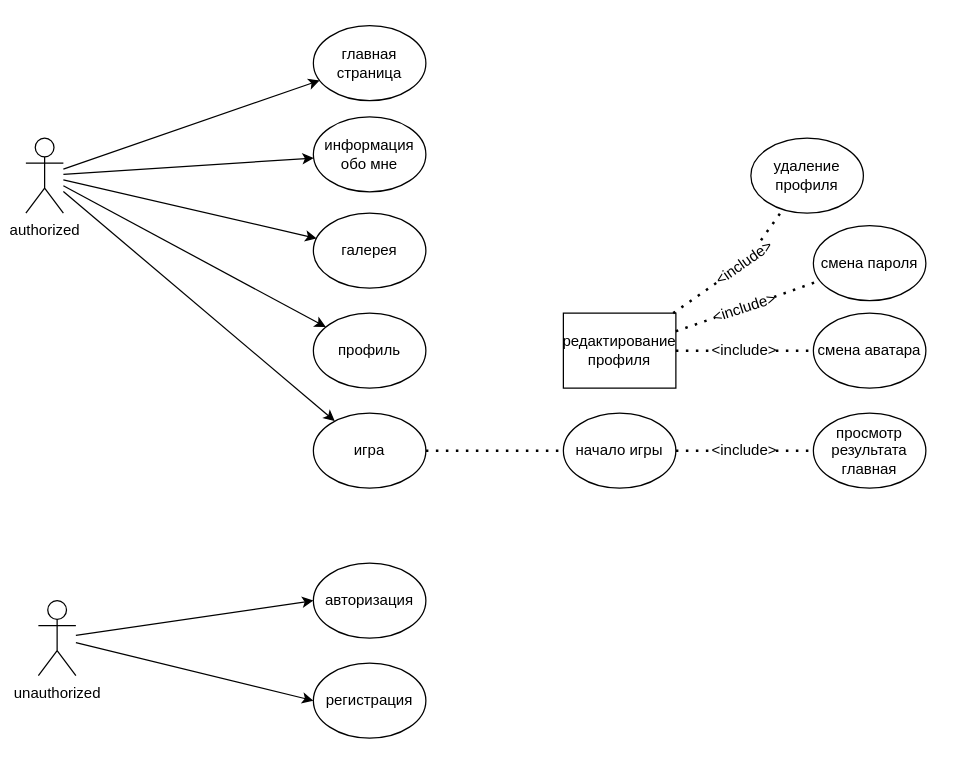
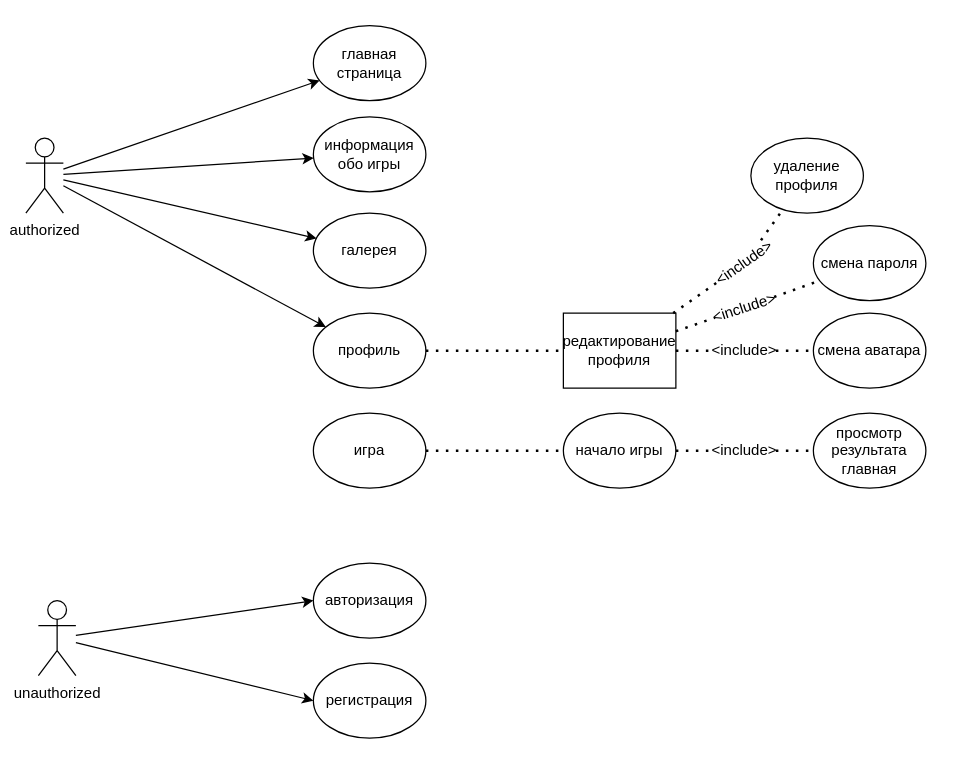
  <mxCell id="0" />
  <mxCell id="1" parent="0" />
  <mxCell id="2" value="authorized" style="shape=umlActor;verticalLabelPosition=bottom;verticalAlign=top;html=1;outlineConnect=0;" vertex="1" parent="1"><mxGeometry x="20" y="110" width="30" height="60" as="geometry" /></mxCell>
  <mxCell id="3" value="главная страница" style="ellipse;whiteSpace=wrap;html=1;" vertex="1" parent="1"><mxGeometry x="250" y="20" width="90" height="60" as="geometry" /></mxCell>
- <mxCell id="4" value="информация обо мне" style="ellipse;whiteSpace=wrap;html=1;" vertex="1" parent="1"><mxGeometry x="250" y="93" width="90" height="60" as="geometry" /></mxCell>
+ <mxCell id="4" value="информация обо игры" style="ellipse;whiteSpace=wrap;html=1;" vertex="1" parent="1"><mxGeometry x="250" y="93" width="90" height="60" as="geometry" /></mxCell>
  <mxCell id="5" value="галерея" style="ellipse;whiteSpace=wrap;html=1;" vertex="1" parent="1"><mxGeometry x="250" y="170" width="90" height="60" as="geometry" /></mxCell>
  <mxCell id="6" value="профиль" style="ellipse;whiteSpace=wrap;html=1;" vertex="1" parent="1"><mxGeometry x="250" y="250" width="90" height="60" as="geometry" /></mxCell>
  <mxCell id="7" value="" style="endArrow=classic;html=1;rounded=0;" edge="1" parent="1" source="2" target="3"><mxGeometry width="50" height="50" relative="1" as="geometry"><mxPoint x="35" y="150" as="sourcePoint" /><mxPoint x="250" y="120" as="targetPoint" /></mxGeometry></mxCell>
  <mxCell id="8" value="" style="endArrow=classic;html=1;rounded=0;" edge="1" parent="1" source="2" target="4"><mxGeometry width="50" height="50" relative="1" as="geometry"><mxPoint x="35" y="153" as="sourcePoint" /><mxPoint x="250" y="123" as="targetPoint" /></mxGeometry></mxCell>
  <mxCell id="9" value="" style="endArrow=classic;html=1;rounded=0;" edge="1" parent="1" source="2" target="5"><mxGeometry width="50" height="50" relative="1" as="geometry"><mxPoint x="35" y="230" as="sourcePoint" /><mxPoint x="250" y="200" as="targetPoint" /></mxGeometry></mxCell>
  <mxCell id="10" value="" style="endArrow=classic;html=1;rounded=0;" edge="1" parent="1" source="2" target="6"><mxGeometry width="50" height="50" relative="1" as="geometry"><mxPoint x="40" y="290" as="sourcePoint" /><mxPoint x="255" y="260" as="targetPoint" /></mxGeometry></mxCell>
  <mxCell id="11" value="игра" style="ellipse;whiteSpace=wrap;html=1;" vertex="1" parent="1"><mxGeometry x="250" y="330" width="90" height="60" as="geometry" /></mxCell>
  <mxCell id="12" value="" style="group" vertex="1" connectable="0" parent="1"><mxGeometry x="20" y="450" width="320" height="140" as="geometry" /></mxCell>
  <mxCell id="13" value="unauthorized" style="shape=umlActor;verticalLabelPosition=bottom;verticalAlign=top;html=1;outlineConnect=0;" vertex="1" parent="12"><mxGeometry x="10" y="30" width="30" height="60" as="geometry" /></mxCell>
  <mxCell id="14" value="авторизация" style="ellipse;whiteSpace=wrap;html=1;" vertex="1" parent="12"><mxGeometry x="230" width="90" height="60" as="geometry" /></mxCell>
  <mxCell id="15" value="регистрация" style="ellipse;whiteSpace=wrap;html=1;" vertex="1" parent="12"><mxGeometry x="230" y="80" width="90" height="60" as="geometry" /></mxCell>
  <mxCell id="16" value="" style="endArrow=classic;html=1;rounded=0;entryX=0;entryY=0.5;entryDx=0;entryDy=0;" edge="1" parent="12" source="13" target="14"><mxGeometry width="50" height="50" relative="1" as="geometry"><mxPoint x="100" y="30" as="sourcePoint" /><mxPoint x="150" y="-20" as="targetPoint" /></mxGeometry></mxCell>
  <mxCell id="17" value="" style="endArrow=classic;html=1;rounded=0;entryX=0;entryY=0.5;entryDx=0;entryDy=0;" edge="1" parent="12" source="13"><mxGeometry width="50" height="50" relative="1" as="geometry"><mxPoint x="15" y="140" as="sourcePoint" /><mxPoint x="230" y="110" as="targetPoint" /></mxGeometry></mxCell>
- <mxCell id="18" value="" style="endArrow=classic;html=1;rounded=0;" edge="1" parent="1" source="2" target="11"><mxGeometry width="50" height="50" relative="1" as="geometry"><mxPoint x="50" y="230" as="sourcePoint" /><mxPoint x="259" y="334" as="targetPoint" /></mxGeometry></mxCell>
  <mxCell id="19" value="редактирование профиля" style="whiteSpace=wrap;html=1;rounded=0;" vertex="1" parent="1"><mxGeometry x="450" y="250" width="90" height="60" as="geometry" /></mxCell>
  <mxCell id="20" value="удаление профиля" style="ellipse;whiteSpace=wrap;html=1;" vertex="1" parent="1"><mxGeometry x="600" y="110" width="90" height="60" as="geometry" /></mxCell>
  <mxCell id="21" value="смена пароля" style="ellipse;whiteSpace=wrap;html=1;" vertex="1" parent="1"><mxGeometry x="650" y="180" width="90" height="60" as="geometry" /></mxCell>
  <mxCell id="22" value="смена аватара" style="ellipse;whiteSpace=wrap;html=1;" vertex="1" parent="1"><mxGeometry x="650" y="250" width="90" height="60" as="geometry" /></mxCell>
  <mxCell id="23" value="начало игры" style="ellipse;whiteSpace=wrap;html=1;" vertex="1" parent="1"><mxGeometry x="450" y="330" width="90" height="60" as="geometry" /></mxCell>
  <mxCell id="24" value="просмотр результата главная" style="ellipse;whiteSpace=wrap;html=1;" vertex="1" parent="1"><mxGeometry x="650" y="330" width="90" height="60" as="geometry" /></mxCell>
+ <mxCell id="25" value="" style="endArrow=none;dashed=1;html=1;dashPattern=1 3;strokeWidth=2;rounded=0;" edge="1" parent="1" source="6" target="19"><mxGeometry width="50" height="50" relative="1" as="geometry"><mxPoint x="320" y="320" as="sourcePoint" /><mxPoint x="370" y="270" as="targetPoint" /></mxGeometry></mxCell>
  <mxCell id="26" value="" style="endArrow=none;dashed=1;html=1;dashPattern=1 3;strokeWidth=2;rounded=0;" edge="1" parent="1" source="11" target="23"><mxGeometry width="50" height="50" relative="1" as="geometry"><mxPoint x="350" y="410" as="sourcePoint" /><mxPoint x="410" y="410" as="targetPoint" /></mxGeometry></mxCell>
  <mxCell id="27" value="" style="endArrow=none;dashed=1;html=1;dashPattern=1 3;strokeWidth=2;rounded=0;" edge="1" parent="1" source="38" target="20"><mxGeometry width="50" height="50" relative="1" as="geometry"><mxPoint x="430" y="153" as="sourcePoint" /><mxPoint x="490" y="153" as="targetPoint" /></mxGeometry></mxCell>
  <mxCell id="28" value="" style="endArrow=none;dashed=1;html=1;dashPattern=1 3;strokeWidth=2;rounded=0;" edge="1" parent="1" source="36" target="21"><mxGeometry width="50" height="50" relative="1" as="geometry"><mxPoint x="430" y="190" as="sourcePoint" /><mxPoint x="490" y="190" as="targetPoint" /></mxGeometry></mxCell>
  <mxCell id="29" value="" style="endArrow=none;dashed=1;html=1;dashPattern=1 3;strokeWidth=2;rounded=0;" edge="1" parent="1" source="34" target="22"><mxGeometry width="50" height="50" relative="1" as="geometry"><mxPoint x="380" y="320" as="sourcePoint" /><mxPoint x="440" y="320" as="targetPoint" /></mxGeometry></mxCell>
  <mxCell id="30" value="" style="endArrow=none;dashed=1;html=1;dashPattern=1 3;strokeWidth=2;rounded=0;" edge="1" parent="1" source="32" target="24"><mxGeometry width="50" height="50" relative="1" as="geometry"><mxPoint x="380" y="460" as="sourcePoint" /><mxPoint x="410" y="370" as="targetPoint" /></mxGeometry></mxCell>
  <mxCell id="31" value="" style="endArrow=none;dashed=1;html=1;dashPattern=1 3;strokeWidth=2;rounded=0;" edge="1" parent="1" source="23" target="32"><mxGeometry width="50" height="50" relative="1" as="geometry"><mxPoint x="540" y="360" as="sourcePoint" /><mxPoint x="650" y="360" as="targetPoint" /></mxGeometry></mxCell>
  <mxCell id="32" value="&amp;lt;include&amp;gt;" style="text;strokeColor=none;align=center;fillColor=none;html=1;verticalAlign=middle;whiteSpace=wrap;rounded=0;" vertex="1" parent="1"><mxGeometry x="570" y="352.5" width="50" height="15" as="geometry" /></mxCell>
  <mxCell id="33" value="" style="endArrow=none;dashed=1;html=1;dashPattern=1 3;strokeWidth=2;rounded=0;" edge="1" parent="1" source="19" target="34"><mxGeometry width="50" height="50" relative="1" as="geometry"><mxPoint x="540" y="280" as="sourcePoint" /><mxPoint x="650" y="280" as="targetPoint" /></mxGeometry></mxCell>
  <mxCell id="34" value="&amp;lt;include&amp;gt;" style="text;strokeColor=none;align=center;fillColor=none;html=1;verticalAlign=middle;whiteSpace=wrap;rounded=0;" vertex="1" parent="1"><mxGeometry x="570" y="272.5" width="50" height="15" as="geometry" /></mxCell>
  <mxCell id="35" value="" style="endArrow=none;dashed=1;html=1;dashPattern=1 3;strokeWidth=2;rounded=0;" edge="1" parent="1" source="19" target="36"><mxGeometry width="50" height="50" relative="1" as="geometry"><mxPoint x="535" y="266" as="sourcePoint" /><mxPoint x="655" y="224" as="targetPoint" /></mxGeometry></mxCell>
  <mxCell id="36" value="&amp;lt;include&amp;gt;" style="text;strokeColor=none;align=center;fillColor=none;html=1;verticalAlign=middle;whiteSpace=wrap;rounded=0;rotation=342;" vertex="1" parent="1"><mxGeometry x="570" y="238" width="50" height="15" as="geometry" /></mxCell>
  <mxCell id="37" value="" style="endArrow=none;dashed=1;html=1;dashPattern=1 3;strokeWidth=2;rounded=0;" edge="1" parent="1" source="19" target="38"><mxGeometry width="50" height="50" relative="1" as="geometry"><mxPoint x="526" y="258" as="sourcePoint" /><mxPoint x="664" y="162" as="targetPoint" /></mxGeometry></mxCell>
  <mxCell id="38" value="&amp;lt;include&amp;gt;" style="text;strokeColor=none;align=center;fillColor=none;html=1;verticalAlign=middle;whiteSpace=wrap;rounded=0;rotation=325;" vertex="1" parent="1"><mxGeometry x="570" y="202.5" width="50" height="15" as="geometry" /></mxCell>
